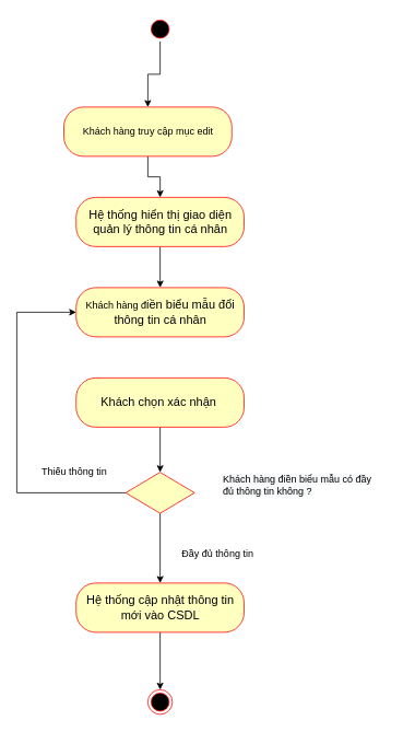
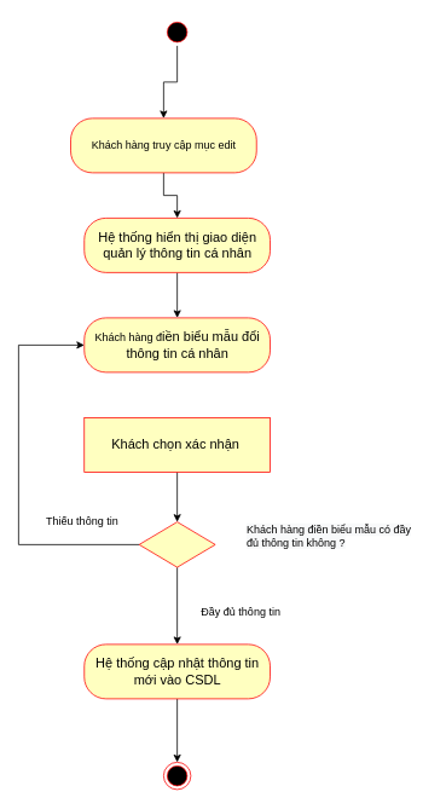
  <mxCell id="0" />
  <mxCell id="1" parent="0" />
  <mxCell id="2" style="edgeStyle=orthogonalEdgeStyle;rounded=0;orthogonalLoop=1;jettySize=auto;html=1;startArrow=none;startFill=0;endArrow=classic;endFill=1;" parent="1" source="3" target="5" edge="1"><mxGeometry relative="1" as="geometry"><mxPoint x="195" y="-70" as="targetPoint" /></mxGeometry></mxCell>
  <mxCell id="3" value="" style="ellipse;html=1;shape=startState;fillColor=#000000;strokeColor=#ff0000;fontFamily=Helvetica;" parent="1" vertex="1"><mxGeometry x="180" y="20" width="30" height="30" as="geometry" /></mxCell>
  <mxCell id="4" style="edgeStyle=orthogonalEdgeStyle;rounded=0;orthogonalLoop=1;jettySize=auto;html=1;entryX=0.5;entryY=0;entryDx=0;entryDy=0;startArrow=none;startFill=0;endArrow=classic;endFill=1;" parent="1" source="5" target="7" edge="1"><mxGeometry relative="1" as="geometry" /></mxCell>
  <mxCell id="5" value="Khách hàng truy cập mục edit" style="rounded=1;whiteSpace=wrap;html=1;arcSize=40;fontColor=#000000;fillColor=#ffffc0;strokeColor=#ff0000;fontFamily=Helvetica;" parent="1" vertex="1"><mxGeometry x="77.5" y="130" width="205" height="60" as="geometry" /></mxCell>
  <mxCell id="6" style="edgeStyle=orthogonalEdgeStyle;rounded=0;orthogonalLoop=1;jettySize=auto;html=1;entryX=0.5;entryY=0;entryDx=0;entryDy=0;startArrow=none;startFill=0;endArrow=classic;endFill=1;" parent="1" source="7" target="8" edge="1"><mxGeometry relative="1" as="geometry" /></mxCell>
  <mxCell id="7" value="&lt;span id=&quot;docs-internal-guid-7bbbeb5b-7fff-5ca4-90aa-0212f282a2bc&quot;&gt;&lt;span style=&quot;font-family: Calibri, sans-serif; font-size: 14.667px;&quot;&gt;Hệ thống h&lt;/span&gt;&lt;span style=&quot;background-color: transparent; font-family: Calibri, sans-serif; font-size: 11pt;&quot;&gt;iển thị giao diện quản lý thông tin cá nhân&lt;/span&gt;&lt;span style=&quot;font-family: Calibri, sans-serif; font-size: 14.667px;&quot;&gt;&lt;br&gt;&lt;/span&gt;&lt;/span&gt;" style="rounded=1;whiteSpace=wrap;html=1;arcSize=40;fontColor=#000000;fillColor=#ffffc0;strokeColor=#ff0000;fontFamily=Helvetica;" parent="1" vertex="1"><mxGeometry x="92.5" y="240" width="205" height="60" as="geometry" /></mxCell>
  <mxCell id="8" value="&lt;span id=&quot;docs-internal-guid-7bbbeb5b-7fff-5ca4-90aa-0212f282a2bc&quot;&gt;&lt;p style=&quot;line-height:1.2;margin-top:0pt;margin-bottom:0pt;&quot; dir=&quot;ltr&quot;&gt;&lt;span id=&quot;docs-internal-guid-923ac060-7fff-1fe2-8774-9114eb841b8d&quot;&gt;&lt;/span&gt;&lt;/p&gt;Khách hàng đ&lt;span style=&quot;background-color: transparent; font-family: Calibri, sans-serif; font-size: 11pt;&quot;&gt;iền biểu mẫu đổi thông tin cá nhân&lt;/span&gt;&lt;br&gt;&lt;/span&gt;" style="rounded=1;whiteSpace=wrap;html=1;arcSize=40;fontColor=#000000;fillColor=#ffffc0;strokeColor=#ff0000;fontFamily=Helvetica;" parent="1" vertex="1"><mxGeometry x="92.5" y="350" width="205" height="60" as="geometry" /></mxCell>
  <mxCell id="9" style="edgeStyle=orthogonalEdgeStyle;rounded=0;orthogonalLoop=1;jettySize=auto;html=1;" parent="1" source="10" target="13" edge="1"><mxGeometry relative="1" as="geometry" /></mxCell>
- <mxCell id="10" value="&lt;span id=&quot;docs-internal-guid-7bbbeb5b-7fff-5ca4-90aa-0212f282a2bc&quot;&gt;&lt;p style=&quot;line-height:1.2;margin-top:0pt;margin-bottom:0pt;&quot; dir=&quot;ltr&quot;&gt;&lt;span id=&quot;docs-internal-guid-923ac060-7fff-1fe2-8774-9114eb841b8d&quot;&gt;&lt;/span&gt;&lt;/p&gt;&lt;p style=&quot;line-height:1.2;margin-top:0pt;margin-bottom:0pt;&quot; dir=&quot;ltr&quot;&gt;&lt;span style=&quot;font-size: 11pt; font-family: Calibri, sans-serif; color: rgb(0, 0, 0); background-color: transparent; font-weight: 400; font-style: normal; font-variant: normal; text-decoration: none; vertical-align: baseline;&quot;&gt;Khách chọn xác nhận&amp;nbsp;&lt;/span&gt;&lt;/p&gt;&lt;/span&gt;" style="rounded=1;whiteSpace=wrap;html=1;arcSize=40;fontColor=#000000;fillColor=#ffffc0;strokeColor=#ff0000;fontFamily=Helvetica;" parent="1" vertex="1"><mxGeometry x="92.5" y="460" width="205" height="60" as="geometry" /></mxCell>
+ <mxCell id="10" value="&lt;span id=&quot;docs-internal-guid-7bbbeb5b-7fff-5ca4-90aa-0212f282a2bc&quot;&gt;&lt;p style=&quot;line-height:1.2;margin-top:0pt;margin-bottom:0pt;&quot; dir=&quot;ltr&quot;&gt;&lt;span id=&quot;docs-internal-guid-923ac060-7fff-1fe2-8774-9114eb841b8d&quot;&gt;&lt;/span&gt;&lt;/p&gt;&lt;p style=&quot;line-height:1.2;margin-top:0pt;margin-bottom:0pt;&quot; dir=&quot;ltr&quot;&gt;&lt;span style=&quot;font-size: 11pt; font-family: Calibri, sans-serif; color: rgb(0, 0, 0); background-color: transparent; font-weight: 400; font-style: normal; font-variant: normal; text-decoration: none; vertical-align: baseline;&quot;&gt;Khách chọn xác nhận&amp;nbsp;&lt;/span&gt;&lt;/p&gt;&lt;/span&gt;" style="whiteSpace=wrap;html=1;arcSize=40;fontColor=#000000;fillColor=#ffffc0;strokeColor=#ff0000;fontFamily=Helvetica;rounded=0;" parent="1" vertex="1"><mxGeometry x="92.5" y="460" width="205" height="60" as="geometry" /></mxCell>
  <mxCell id="11" style="edgeStyle=orthogonalEdgeStyle;rounded=0;orthogonalLoop=1;jettySize=auto;html=1;entryX=0;entryY=0.5;entryDx=0;entryDy=0;" parent="1" source="13" target="8" edge="1"><mxGeometry relative="1" as="geometry"><Array as="points"><mxPoint x="20" y="600" /><mxPoint x="20" y="380" /></Array></mxGeometry></mxCell>
  <mxCell id="12" style="edgeStyle=orthogonalEdgeStyle;rounded=0;orthogonalLoop=1;jettySize=auto;html=1;" parent="1" source="13" target="18" edge="1"><mxGeometry relative="1" as="geometry" /></mxCell>
  <mxCell id="13" value="" style="rhombus;whiteSpace=wrap;html=1;fillColor=#ffffc0;strokeColor=#ff0000;fontFamily=Helvetica;" parent="1" vertex="1"><mxGeometry x="153" y="575" width="84" height="50" as="geometry" /></mxCell>
  <mxCell id="14" value="&lt;span style=&quot;color: rgb(0, 0, 0); font-family: Helvetica; font-size: 12px; font-style: normal; font-variant-ligatures: normal; font-variant-caps: normal; font-weight: 400; letter-spacing: normal; orphans: 2; text-align: center; text-indent: 0px; text-transform: none; widows: 2; word-spacing: 0px; -webkit-text-stroke-width: 0px; background-color: rgb(248, 249, 250); text-decoration-thickness: initial; text-decoration-style: initial; text-decoration-color: initial; float: none; display: inline !important;&quot;&gt;Khách hàng điền biểu mẫu có đầy đủ thông tin không ?&lt;br&gt;&lt;/span&gt;" style="text;whiteSpace=wrap;html=1;" parent="1" vertex="1"><mxGeometry x="270" y="570" width="200" height="50" as="geometry" /></mxCell>
  <mxCell id="15" value="Đầy đủ thông tin" style="text;html=1;align=center;verticalAlign=middle;resizable=0;points=[];autosize=1;strokeColor=none;fillColor=none;" parent="1" vertex="1"><mxGeometry x="210" y="660" width="110" height="30" as="geometry" /></mxCell>
  <mxCell id="16" value="Thiếu thông tin" style="text;html=1;align=center;verticalAlign=middle;resizable=0;points=[];autosize=1;strokeColor=none;fillColor=none;" parent="1" vertex="1"><mxGeometry x="40" y="560" width="100" height="30" as="geometry" /></mxCell>
  <mxCell id="17" style="edgeStyle=orthogonalEdgeStyle;rounded=0;orthogonalLoop=1;jettySize=auto;html=1;" parent="1" edge="1" target="19" source="18"><mxGeometry relative="1" as="geometry"><mxPoint x="200" y="760" as="sourcePoint" /><Array as="points" /><mxPoint x="192.5" y="839" as="targetPoint" /></mxGeometry></mxCell>
  <mxCell id="18" value="&lt;font face=&quot;calibri, sans-serif&quot;&gt;&lt;span style=&quot;font-size: 14.667px;&quot;&gt;Hệ thống cập nhật thông tin mới vào CSDL&lt;/span&gt;&lt;/font&gt;" style="rounded=1;whiteSpace=wrap;html=1;arcSize=40;fontColor=#000000;fillColor=#ffffc0;strokeColor=#ff0000;fontFamily=Helvetica;" parent="1" vertex="1"><mxGeometry x="92.5" y="710" width="205" height="60" as="geometry" /></mxCell>
  <mxCell id="19" value="" style="ellipse;html=1;shape=endState;fillColor=#000000;strokeColor=#ff0000;" vertex="1" parent="1"><mxGeometry x="180" y="840" width="30" height="30" as="geometry" /></mxCell>
